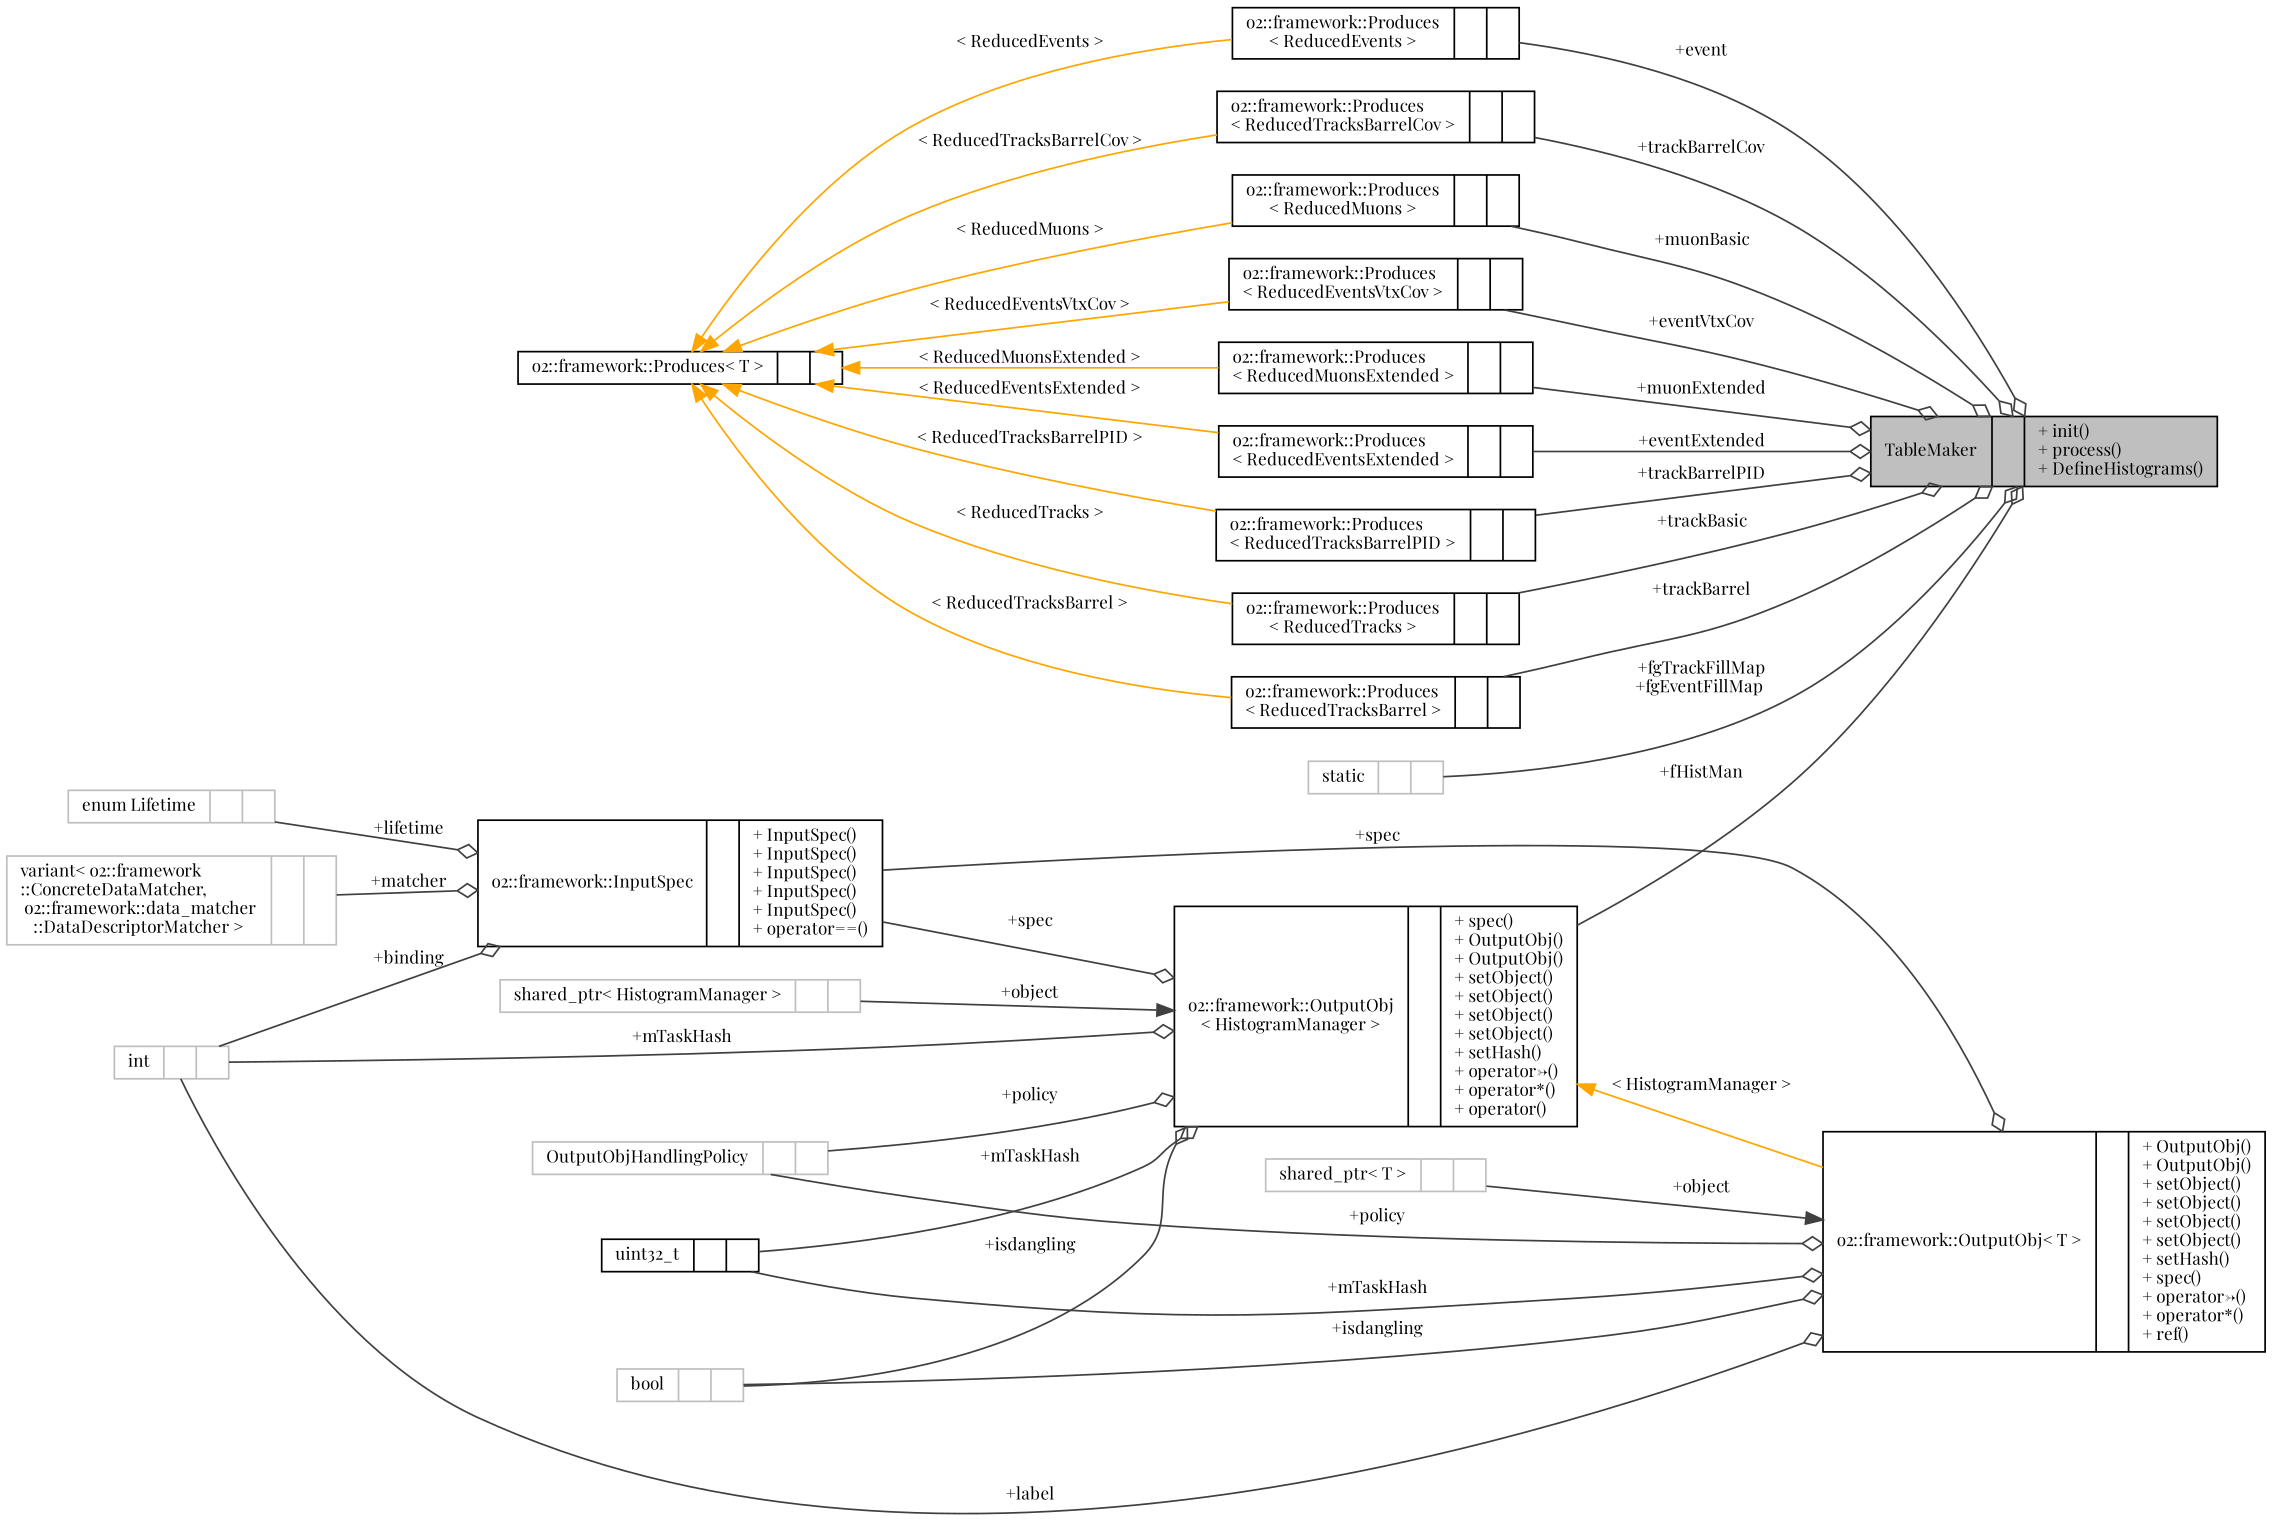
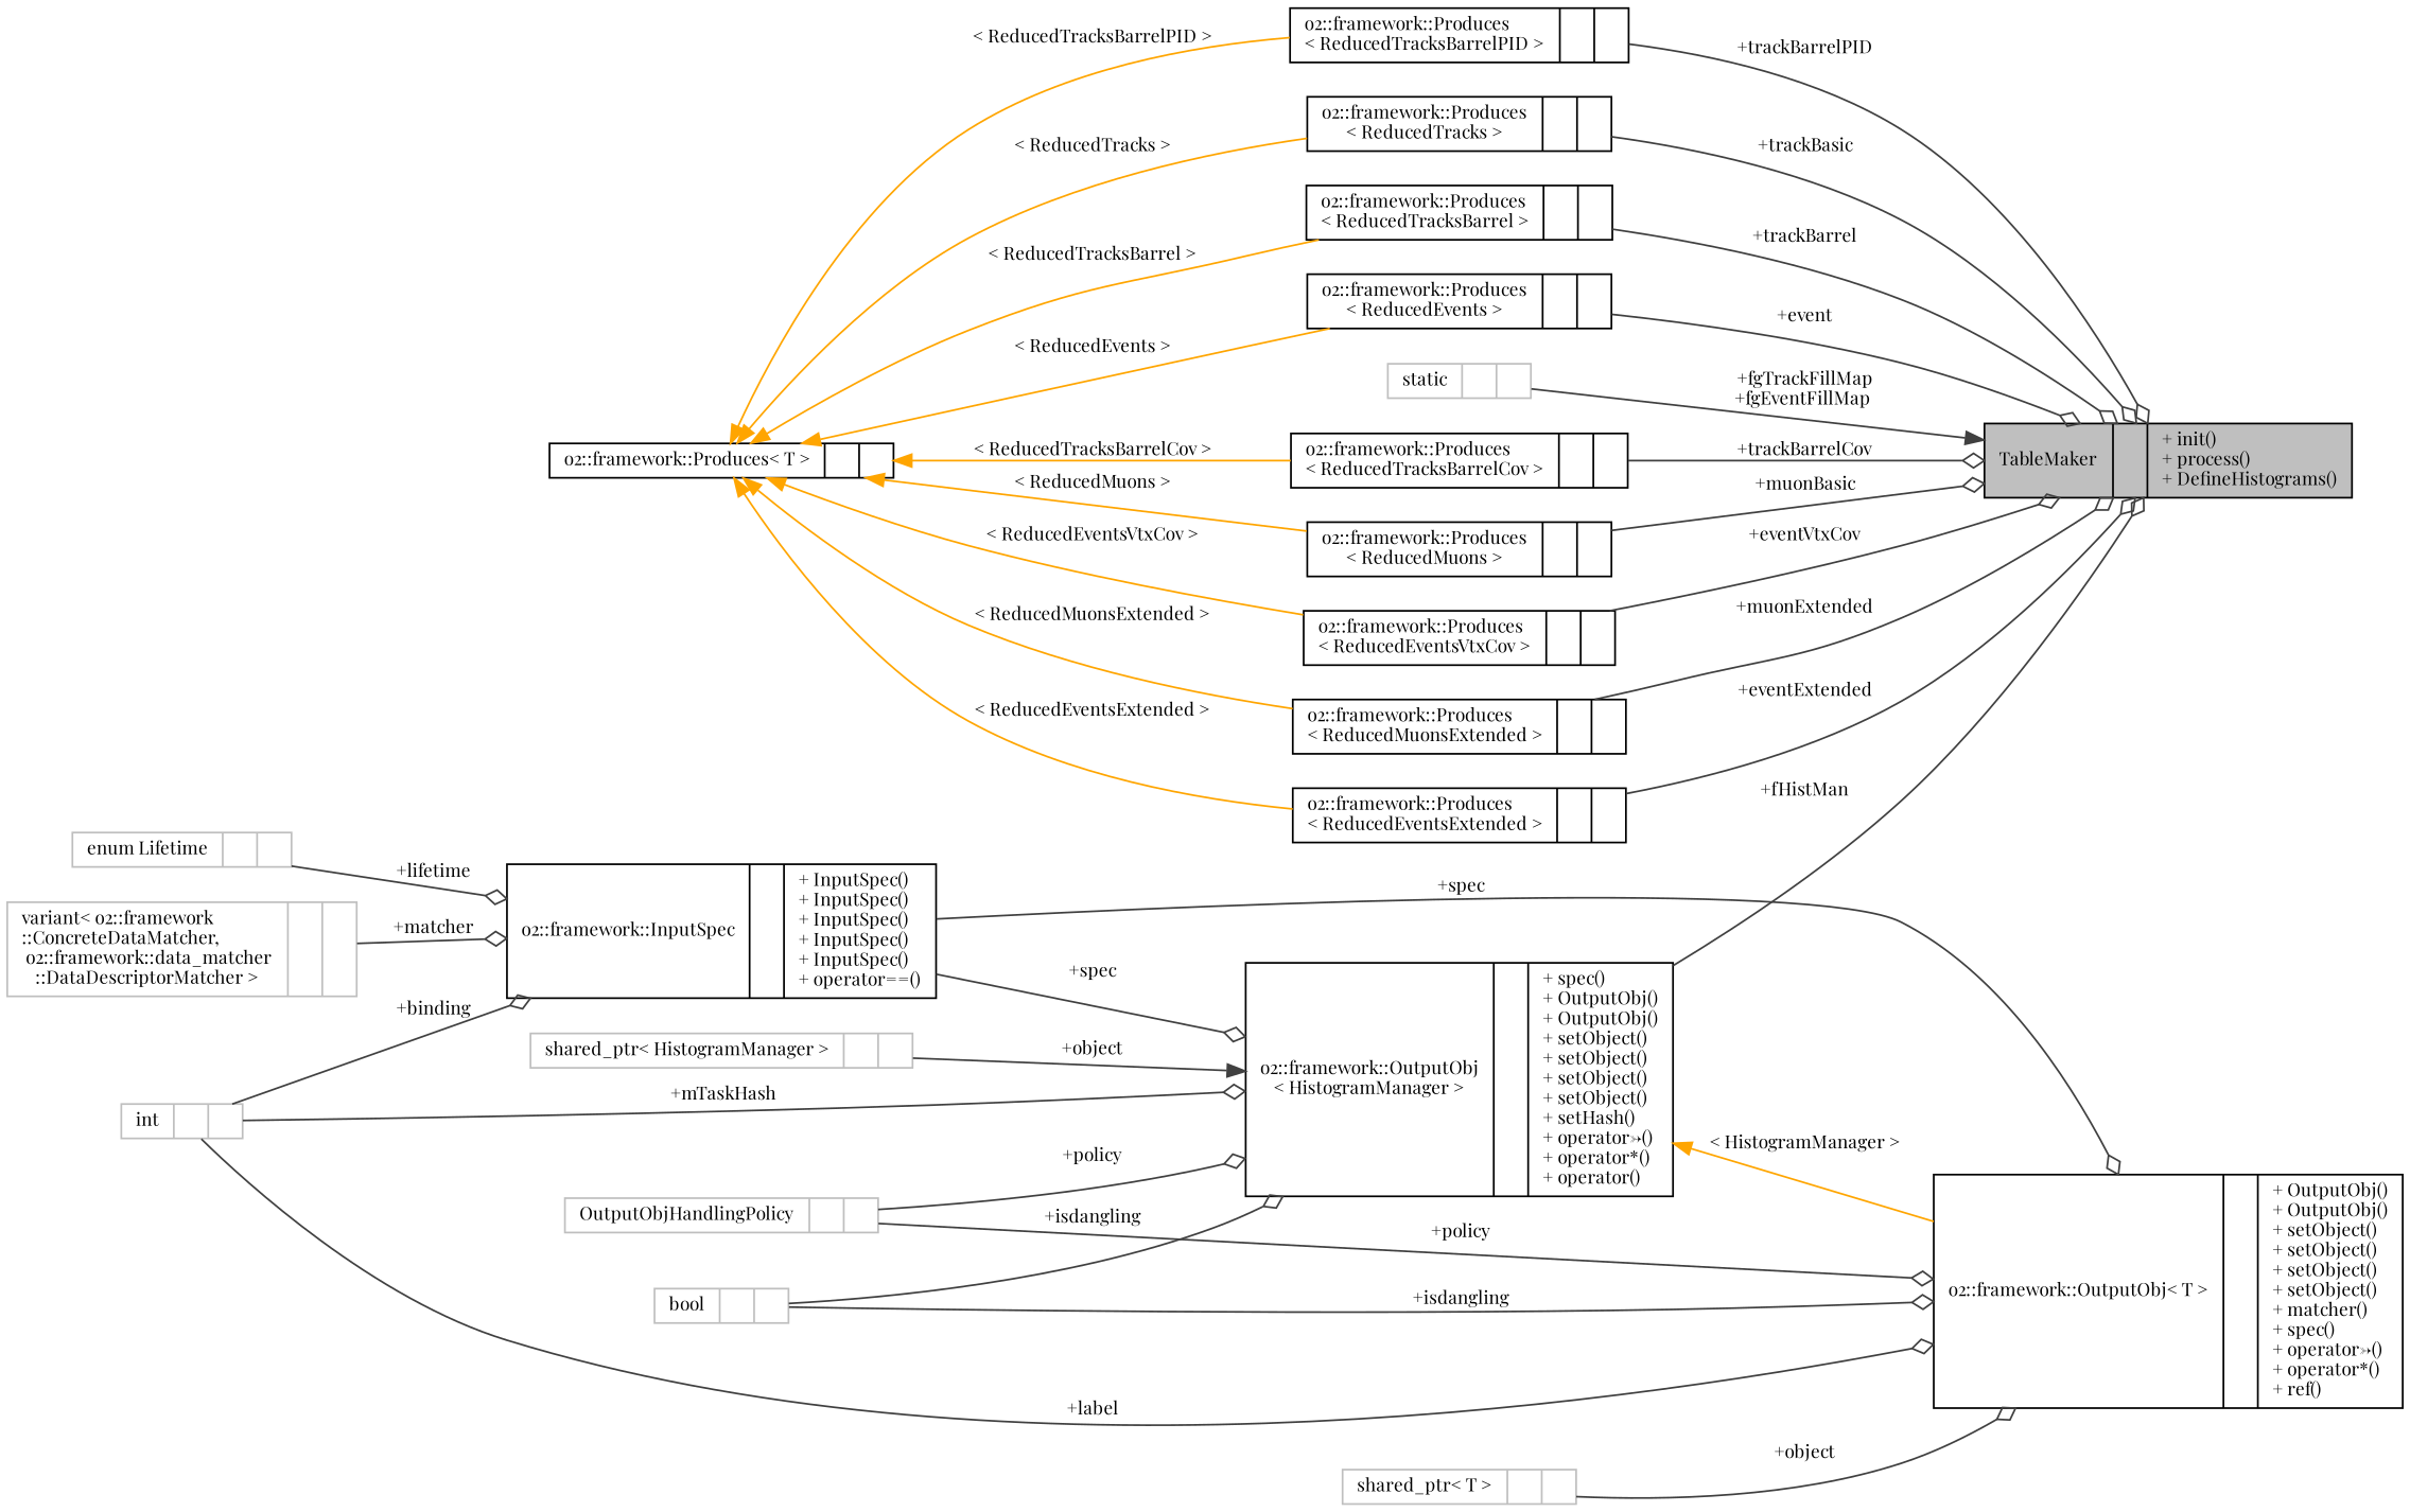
  digraph {
    fontname="Playfair Display"
    rankdir=LR
    node [color=black fontname="Playfair Display" fontsize=10 shape=record]
    edge [arrowhead=odiamond color=grey25 fontname="Playfair Display" fontsize=10 labelfontname=Helvetica labelfontsize=10 style=solid]
    n1 [fillcolor=grey75 fontcolor=black height=0.2 label="{TableMaker\n||+ init()\l+ process()\l+ DefineHistograms()\l}" style=filled width=0.4]
    n2 [height=0.2 label="{o2::framework::Produces\l\< ReducedTracksBarrelCov \>\n||}" width=0.4]
    n3 [height=0.2 label="{o2::framework::Produces\< T \>\n||}" width=0.4]
    n4 [height=0.2 label="{o2::framework::Produces\l\< ReducedMuons \>\n||}" width=0.4]
    n5 [height=0.2 label="{o2::framework::Produces\l\< ReducedEventsVtxCov \>\n||}" width=0.4]
    n6 [height=0.2 label="{o2::framework::Produces\l\< ReducedMuonsExtended \>\n||}" width=0.4]
    n7 [height=0.2 label="{o2::framework::Produces\l\< ReducedEventsExtended \>\n||}" width=0.4]
    n8 [height=0.2 label="{o2::framework::Produces\l\< ReducedTracksBarrelPID \>\n||}" width=0.4]
    n9 [height=0.2 label="{o2::framework::Produces\l\< ReducedTracks \>\n||}" width=0.4]
    n10 [height=0.2 label="{o2::framework::Produces\l\< ReducedTracksBarrel \>\n||}" width=0.4]
    n11 [height=0.2 label="{o2::framework::Produces\l\< ReducedEvents \>\n||}" width=0.4]
    n12 [height=0.2 label="{o2::framework::OutputObj\l\< HistogramManager \>\n||+ spec()\l+ OutputObj()\l+ OutputObj()\l+ setObject()\l+ setObject()\l+ setObject()\l+ setObject()\l+ setHash()\l+ operator-\>()\l+ operator*()\l+ operator()\l}" width=0.4]
-   n13 [height=0.2 label="{o2::framework::OutputObj\< T \>\n||+ OutputObj()\l+ OutputObj()\l+ setObject()\l+ setObject()\l+ setObject()\l+ setObject()\l+ setHash()\l+ spec()\l+ operator-\>()\l+ operator*()\l+ ref()\l}" width=0.4]
+   n13 [height=0.2 label="{o2::framework::OutputObj\< T \>\n||+ OutputObj()\l+ OutputObj()\l+ setObject()\l+ setObject()\l+ setObject()\l+ setObject()\l+ matcher()\l+ spec()\l+ operator-\>()\l+ operator*()\l+ ref()\l}" width=0.4]
    n14 [color=grey75 height=0.2 label="{shared_ptr\< HistogramManager \>\n||}" width=0.4]
    n15 [color=grey75 height=0.2 label="{OutputObjHandlingPolicy\n||}" width=0.4]
-   n16 [height=0.2 label="{uint32_t\n||}" width=0.4]
    n17 [color=grey75 height=0.2 label="{int\n||}" width=0.4]
    n18 [height=0.2 label="{o2::framework::InputSpec\n||+ InputSpec()\l+ InputSpec()\l+ InputSpec()\l+ InputSpec()\l+ InputSpec()\l+ operator==()\l}" width=0.4]
    n19 [color=grey75 height=0.2 label="{bool\n||}" width=0.4]
    n20 [color=grey75 height=0.2 label="{enum Lifetime\n||}" width=0.4]
    n21 [color=grey75 height=0.2 label="{variant\< o2::framework\l::ConcreteDataMatcher,\l o2::framework::data_matcher\l::DataDescriptorMatcher \>\n||}" width=0.4]
    n22 [color=grey75 height=0.2 label="{shared_ptr\< T \>\n||}" width=0.4]
    n23 [color=grey75 height=0.2 label="{static\n||}" width=0.4]
    n2 -> n1 [label=" +trackBarrelCov"]
    n3 -> n2 [color=orange dir=back label=" \< ReducedTracksBarrelCov \>" arrowhead=""]
    n3 -> n4 [color=orange dir=back label=" \< ReducedMuons \>" arrowhead=""]
    n3 -> n5 [color=orange dir=back label=" \< ReducedEventsVtxCov \>" arrowhead=""]
    n3 -> n6 [color=orange dir=back label=" \< ReducedMuonsExtended \>" arrowhead=""]
    n3 -> n7 [color=orange dir=back label=" \< ReducedEventsExtended \>" arrowhead=""]
    n3 -> n8 [color=orange dir=back label=" \< ReducedTracksBarrelPID \>" arrowhead=""]
    n3 -> n9 [color=orange dir=back label=" \< ReducedTracks \>" arrowhead=""]
    n3 -> n10 [color=orange dir=back label=" \< ReducedTracksBarrel \>" arrowhead=""]
    n3 -> n11 [color=orange dir=back label=" \< ReducedEvents \>" arrowhead=""]
    n4 -> n1 [label=" +muonBasic"]
    n5 -> n1 [label=" +eventVtxCov"]
    n6 -> n1 [label=" +muonExtended"]
    n7 -> n1 [label=" +eventExtended"]
    n8 -> n1 [label=" +trackBarrelPID"]
    n9 -> n1 [label=" +trackBasic"]
    n10 -> n1 [label=" +trackBarrel"]
    n11 -> n1 [label=" +event"]
    n12 -> n1 [label=" +fHistMan"]
    n12 -> n13 [color=orange dir=back label=" \< HistogramManager \>" arrowhead=""]
    n14 -> n12 [arrowhead=normal label=" +object"]
    n15 -> n12 [label=" +policy"]
    n15 -> n13 [label=" +policy"]
-   n16 -> n12 [label=" +mTaskHash"]
-   n16 -> n13 [label=" +mTaskHash"]
    n17 -> n12 [label=" +mTaskHash"]
    n17 -> n13 [label=" +label"]
    n17 -> n18 [label=" +binding"]
    n18 -> n12 [label=" +spec"]
    n18 -> n13 [label=" +spec"]
    n19 -> n12 [label=" +isdangling"]
    n19 -> n13 [label=" +isdangling"]
    n20 -> n18 [label=" +lifetime"]
    n21 -> n18 [label=" +matcher"]
-   n22 -> n13 [arrowhead=normal label=" +object"]
-   n23 -> n1 [label=" +fgTrackFillMap\n+fgEventFillMap"]
+   n22 -> n13 [label=" +object"]
+   n23 -> n1 [arrowhead=normal label=" +fgTrackFillMap\n+fgEventFillMap"]
  }
